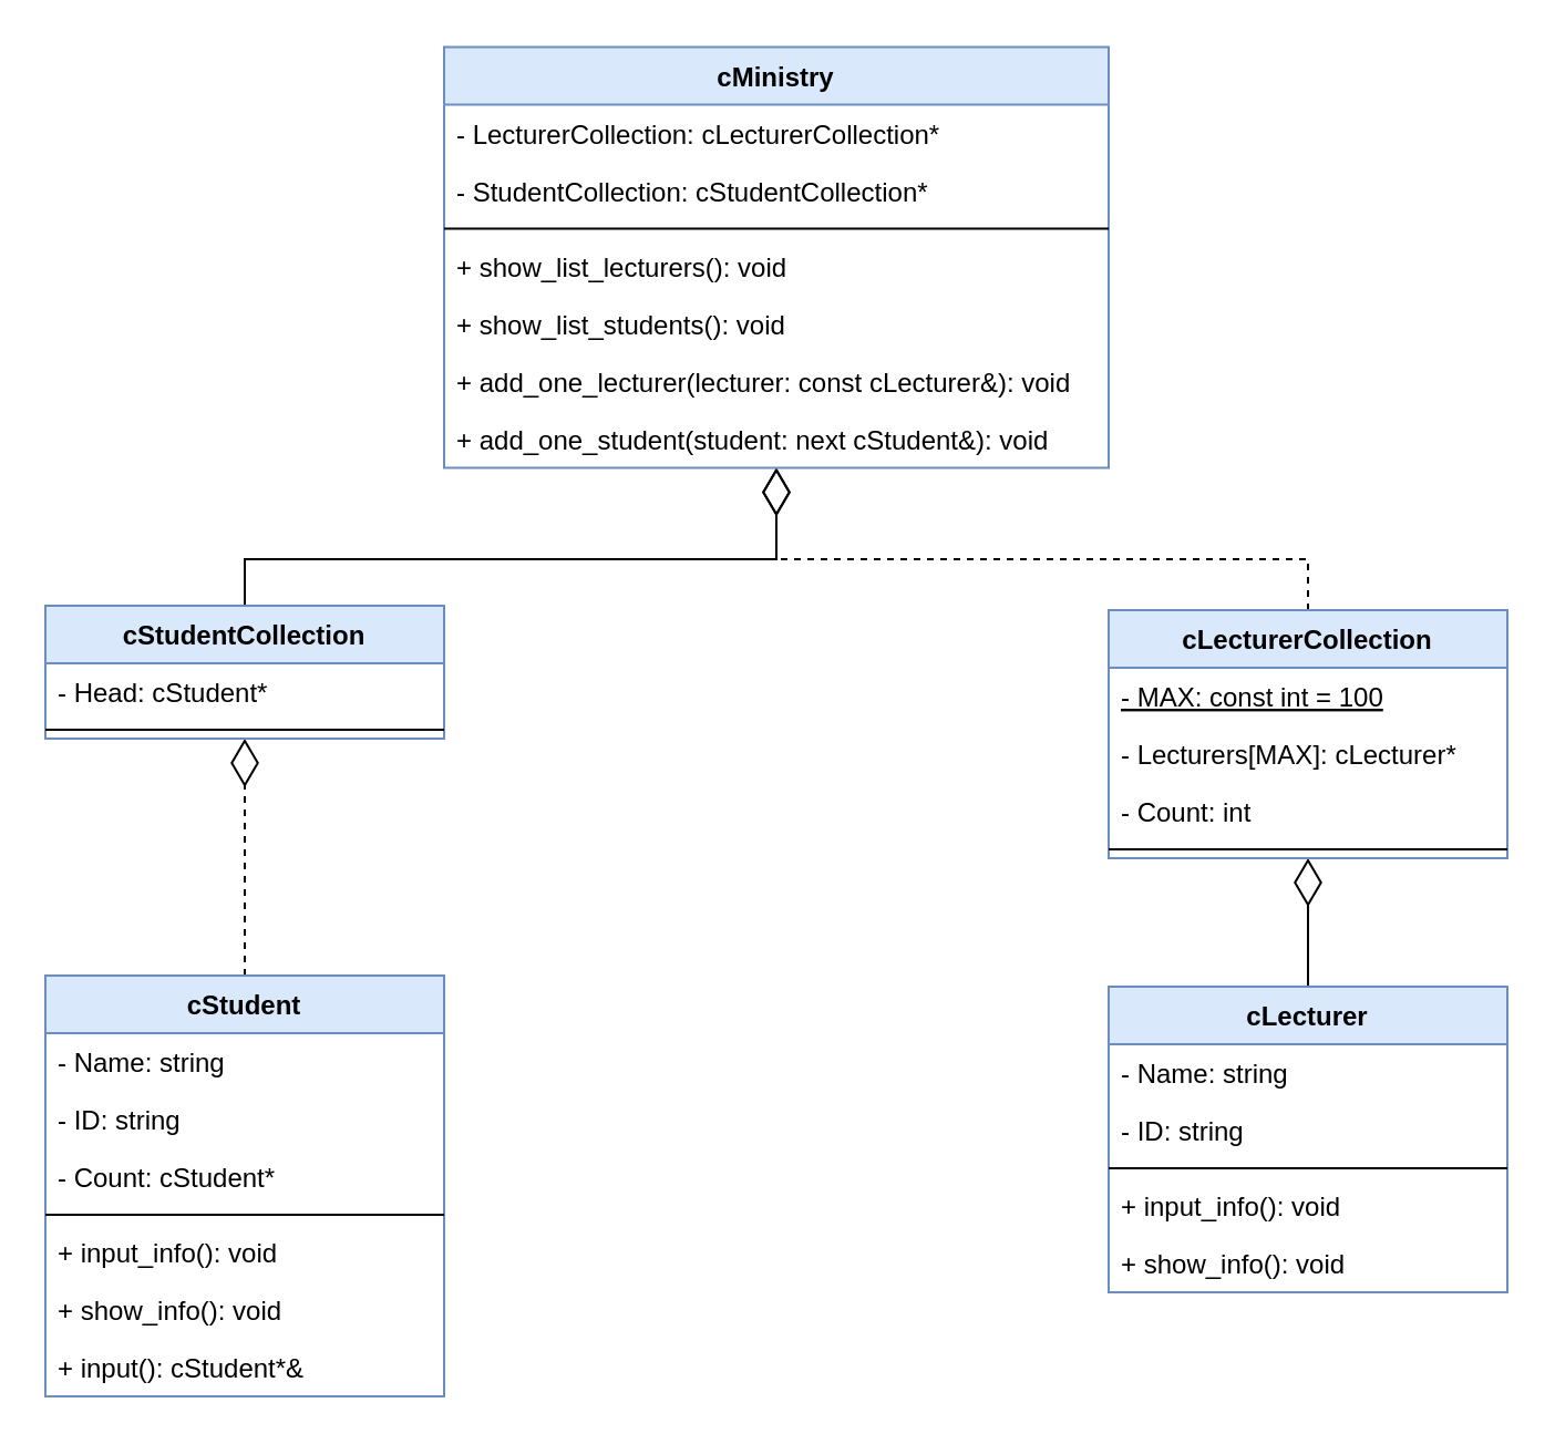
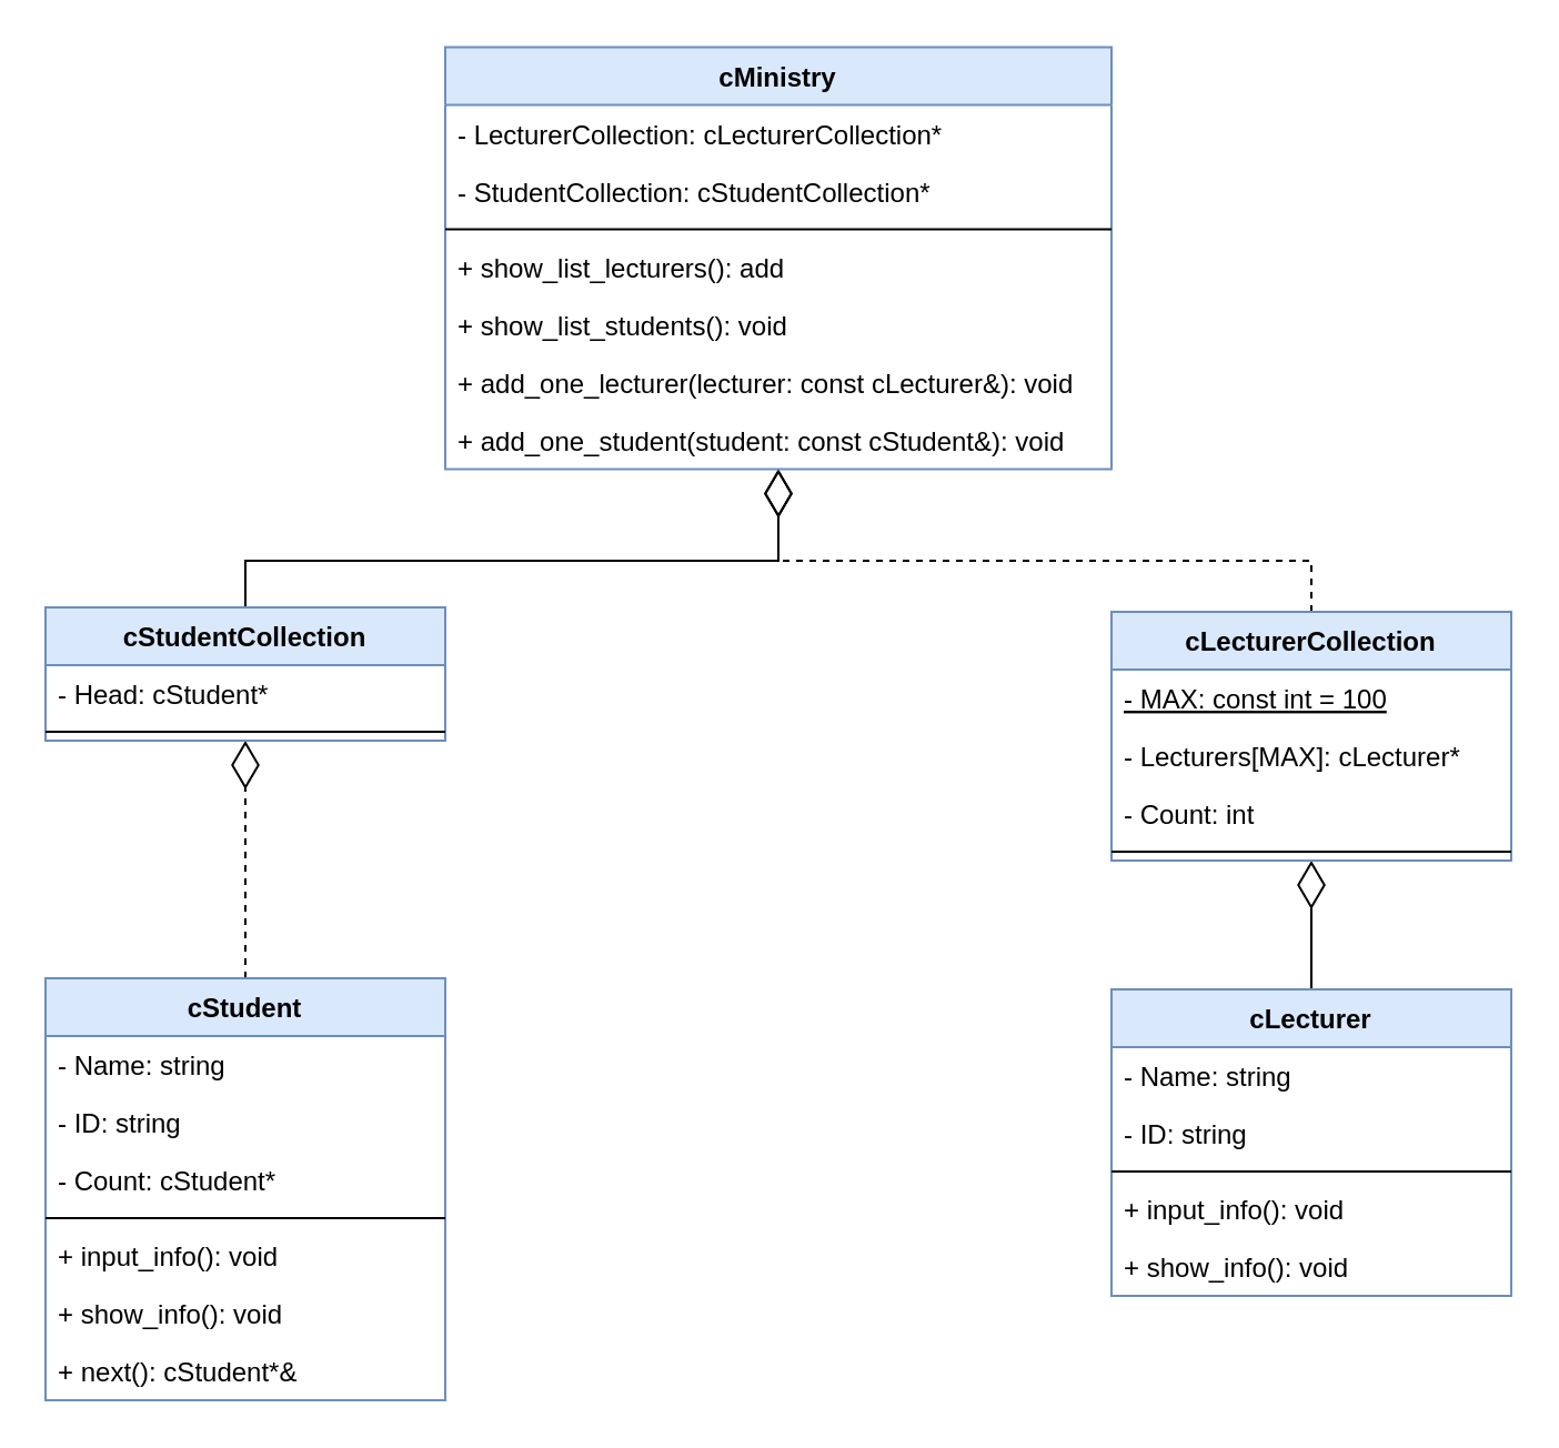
  <mxCell id="0" />
  <mxCell id="1" parent="0" />
  <mxCell id="2" style="edgeStyle=orthogonalEdgeStyle;rounded=0;orthogonalLoop=1;jettySize=auto;html=1;endArrow=diamondThin;endFill=0;endSize=19;" edge="1" parent="1" source="3" target="10"><mxGeometry relative="1" as="geometry" /></mxCell>
  <mxCell id="3" value="cLecturer" style="swimlane;fontStyle=1;align=center;verticalAlign=top;childLayout=stackLayout;horizontal=1;startSize=26;horizontalStack=0;resizeParent=1;resizeParentMax=0;resizeLast=0;collapsible=1;marginBottom=0;fillColor=#dae8fc;strokeColor=#6c8ebf;" vertex="1" parent="1"><mxGeometry x="500" y="445" width="180" height="138" as="geometry" /></mxCell>
  <mxCell id="4" value="- Name: string" style="text;strokeColor=none;fillColor=none;align=left;verticalAlign=top;spacingLeft=4;spacingRight=4;overflow=hidden;rotatable=0;points=[[0,0.5],[1,0.5]];portConstraint=eastwest;" vertex="1" parent="3"><mxGeometry y="26" width="180" height="26" as="geometry" /></mxCell>
  <mxCell id="5" value="- ID: string" style="text;strokeColor=none;fillColor=none;align=left;verticalAlign=top;spacingLeft=4;spacingRight=4;overflow=hidden;rotatable=0;points=[[0,0.5],[1,0.5]];portConstraint=eastwest;" vertex="1" parent="3"><mxGeometry y="52" width="180" height="26" as="geometry" /></mxCell>
  <mxCell id="6" value="" style="line;strokeWidth=1;fillColor=none;align=left;verticalAlign=middle;spacingTop=-1;spacingLeft=3;spacingRight=3;rotatable=0;labelPosition=right;points=[];portConstraint=eastwest;" vertex="1" parent="3"><mxGeometry y="78" width="180" height="8" as="geometry" /></mxCell>
  <mxCell id="7" value="+ input_info(): void" style="text;strokeColor=none;fillColor=none;align=left;verticalAlign=top;spacingLeft=4;spacingRight=4;overflow=hidden;rotatable=0;points=[[0,0.5],[1,0.5]];portConstraint=eastwest;" vertex="1" parent="3"><mxGeometry y="86" width="180" height="26" as="geometry" /></mxCell>
  <mxCell id="8" value="+ show_info(): void" style="text;strokeColor=none;fillColor=none;align=left;verticalAlign=top;spacingLeft=4;spacingRight=4;overflow=hidden;rotatable=0;points=[[0,0.5],[1,0.5]];portConstraint=eastwest;" vertex="1" parent="3"><mxGeometry y="112" width="180" height="26" as="geometry" /></mxCell>
  <mxCell id="9" style="edgeStyle=orthogonalEdgeStyle;rounded=0;orthogonalLoop=1;jettySize=auto;html=1;endArrow=diamondThin;endFill=0;endSize=19;dashed=1;" edge="1" parent="1" source="10" target="28"><mxGeometry relative="1" as="geometry"><Array as="points"><mxPoint x="590" y="252" /><mxPoint x="350" y="252" /></Array></mxGeometry></mxCell>
  <mxCell id="10" value="cLecturerCollection" style="swimlane;fontStyle=1;align=center;verticalAlign=top;childLayout=stackLayout;horizontal=1;startSize=26;horizontalStack=0;resizeParent=1;resizeParentMax=0;resizeLast=0;collapsible=1;marginBottom=0;fillColor=#dae8fc;strokeColor=#6c8ebf;" vertex="1" parent="1"><mxGeometry x="500" y="275" width="180" height="112" as="geometry" /></mxCell>
  <mxCell id="11" value="- MAX: const int = 100" style="text;strokeColor=none;fillColor=none;align=left;verticalAlign=top;spacingLeft=4;spacingRight=4;overflow=hidden;rotatable=0;points=[[0,0.5],[1,0.5]];portConstraint=eastwest;fontStyle=4" vertex="1" parent="10"><mxGeometry y="26" width="180" height="26" as="geometry" /></mxCell>
  <mxCell id="12" value="- Lecturers[MAX]: cLecturer*" style="text;strokeColor=none;fillColor=none;align=left;verticalAlign=top;spacingLeft=4;spacingRight=4;overflow=hidden;rotatable=0;points=[[0,0.5],[1,0.5]];portConstraint=eastwest;" vertex="1" parent="10"><mxGeometry y="52" width="180" height="26" as="geometry" /></mxCell>
  <mxCell id="13" value="- Count: int" style="text;strokeColor=none;fillColor=none;align=left;verticalAlign=top;spacingLeft=4;spacingRight=4;overflow=hidden;rotatable=0;points=[[0,0.5],[1,0.5]];portConstraint=eastwest;" vertex="1" parent="10"><mxGeometry y="78" width="180" height="26" as="geometry" /></mxCell>
  <mxCell id="14" value="" style="line;strokeWidth=1;fillColor=none;align=left;verticalAlign=middle;spacingTop=-1;spacingLeft=3;spacingRight=3;rotatable=0;labelPosition=right;points=[];portConstraint=eastwest;" vertex="1" parent="10"><mxGeometry y="104" width="180" height="8" as="geometry" /></mxCell>
  <mxCell id="15" style="edgeStyle=orthogonalEdgeStyle;rounded=0;orthogonalLoop=1;jettySize=auto;html=1;endArrow=diamondThin;endFill=0;endSize=19;dashed=1;" edge="1" parent="1" source="16" target="25"><mxGeometry relative="1" as="geometry" /></mxCell>
  <mxCell id="16" value="cStudent" style="swimlane;fontStyle=1;align=center;verticalAlign=top;childLayout=stackLayout;horizontal=1;startSize=26;horizontalStack=0;resizeParent=1;resizeParentMax=0;resizeLast=0;collapsible=1;marginBottom=0;fillColor=#dae8fc;strokeColor=#6c8ebf;" vertex="1" parent="1"><mxGeometry x="20" y="440" width="180" height="190" as="geometry" /></mxCell>
  <mxCell id="17" value="- Name: string" style="text;strokeColor=none;fillColor=none;align=left;verticalAlign=top;spacingLeft=4;spacingRight=4;overflow=hidden;rotatable=0;points=[[0,0.5],[1,0.5]];portConstraint=eastwest;" vertex="1" parent="16"><mxGeometry y="26" width="180" height="26" as="geometry" /></mxCell>
  <mxCell id="18" value="- ID: string" style="text;strokeColor=none;fillColor=none;align=left;verticalAlign=top;spacingLeft=4;spacingRight=4;overflow=hidden;rotatable=0;points=[[0,0.5],[1,0.5]];portConstraint=eastwest;" vertex="1" parent="16"><mxGeometry y="52" width="180" height="26" as="geometry" /></mxCell>
  <mxCell id="19" value="- Count: cStudent*" style="text;strokeColor=none;fillColor=none;align=left;verticalAlign=top;spacingLeft=4;spacingRight=4;overflow=hidden;rotatable=0;points=[[0,0.5],[1,0.5]];portConstraint=eastwest;" vertex="1" parent="16"><mxGeometry y="78" width="180" height="26" as="geometry" /></mxCell>
  <mxCell id="20" value="" style="line;strokeWidth=1;fillColor=none;align=left;verticalAlign=middle;spacingTop=-1;spacingLeft=3;spacingRight=3;rotatable=0;labelPosition=right;points=[];portConstraint=eastwest;" vertex="1" parent="16"><mxGeometry y="104" width="180" height="8" as="geometry" /></mxCell>
  <mxCell id="21" value="+ input_info(): void" style="text;strokeColor=none;fillColor=none;align=left;verticalAlign=top;spacingLeft=4;spacingRight=4;overflow=hidden;rotatable=0;points=[[0,0.5],[1,0.5]];portConstraint=eastwest;" vertex="1" parent="16"><mxGeometry y="112" width="180" height="26" as="geometry" /></mxCell>
  <mxCell id="22" value="+ show_info(): void" style="text;strokeColor=none;fillColor=none;align=left;verticalAlign=top;spacingLeft=4;spacingRight=4;overflow=hidden;rotatable=0;points=[[0,0.5],[1,0.5]];portConstraint=eastwest;" vertex="1" parent="16"><mxGeometry y="138" width="180" height="26" as="geometry" /></mxCell>
- <mxCell id="23" value="+ input(): cStudent*&amp;" style="text;strokeColor=none;fillColor=none;align=left;verticalAlign=top;spacingLeft=4;spacingRight=4;overflow=hidden;rotatable=0;points=[[0,0.5],[1,0.5]];portConstraint=eastwest;" vertex="1" parent="16"><mxGeometry y="164" width="180" height="26" as="geometry" /></mxCell>
+ <mxCell id="23" value="+ next(): cStudent*&amp;" style="text;strokeColor=none;fillColor=none;align=left;verticalAlign=top;spacingLeft=4;spacingRight=4;overflow=hidden;rotatable=0;points=[[0,0.5],[1,0.5]];portConstraint=eastwest;" vertex="1" parent="16"><mxGeometry y="164" width="180" height="26" as="geometry" /></mxCell>
  <mxCell id="24" style="edgeStyle=orthogonalEdgeStyle;rounded=0;orthogonalLoop=1;jettySize=auto;html=1;endArrow=diamondThin;endFill=0;endSize=19;" edge="1" parent="1" source="25" target="28"><mxGeometry relative="1" as="geometry"><Array as="points"><mxPoint x="110" y="252" /><mxPoint x="350" y="252" /></Array></mxGeometry></mxCell>
  <mxCell id="25" value="cStudentCollection" style="swimlane;fontStyle=1;align=center;verticalAlign=top;childLayout=stackLayout;horizontal=1;startSize=26;horizontalStack=0;resizeParent=1;resizeParentMax=0;resizeLast=0;collapsible=1;marginBottom=0;fillColor=#dae8fc;strokeColor=#6c8ebf;" vertex="1" parent="1"><mxGeometry x="20" y="273" width="180" height="60" as="geometry" /></mxCell>
  <mxCell id="26" value="- Head: cStudent*" style="text;strokeColor=none;fillColor=none;align=left;verticalAlign=top;spacingLeft=4;spacingRight=4;overflow=hidden;rotatable=0;points=[[0,0.5],[1,0.5]];portConstraint=eastwest;" vertex="1" parent="25"><mxGeometry y="26" width="180" height="26" as="geometry" /></mxCell>
  <mxCell id="27" value="" style="line;strokeWidth=1;fillColor=none;align=left;verticalAlign=middle;spacingTop=-1;spacingLeft=3;spacingRight=3;rotatable=0;labelPosition=right;points=[];portConstraint=eastwest;" vertex="1" parent="25"><mxGeometry y="52" width="180" height="8" as="geometry" /></mxCell>
  <mxCell id="28" value="cMinistry" style="swimlane;fontStyle=1;align=center;verticalAlign=top;childLayout=stackLayout;horizontal=1;startSize=26;horizontalStack=0;resizeParent=1;resizeParentMax=0;resizeLast=0;collapsible=1;marginBottom=0;fillColor=#dae8fc;strokeColor=#6c8ebf;" vertex="1" parent="1"><mxGeometry x="200" y="20.786" width="300" height="190" as="geometry" /></mxCell>
  <mxCell id="29" value="- LecturerCollection: cLecturerCollection*" style="text;strokeColor=none;fillColor=none;align=left;verticalAlign=top;spacingLeft=4;spacingRight=4;overflow=hidden;rotatable=0;points=[[0,0.5],[1,0.5]];portConstraint=eastwest;" vertex="1" parent="28"><mxGeometry y="26" width="300" height="26" as="geometry" /></mxCell>
  <mxCell id="30" value="- StudentCollection: cStudentCollection*" style="text;strokeColor=none;fillColor=none;align=left;verticalAlign=top;spacingLeft=4;spacingRight=4;overflow=hidden;rotatable=0;points=[[0,0.5],[1,0.5]];portConstraint=eastwest;" vertex="1" parent="28"><mxGeometry y="52" width="300" height="26" as="geometry" /></mxCell>
  <mxCell id="31" value="" style="line;strokeWidth=1;fillColor=none;align=left;verticalAlign=middle;spacingTop=-1;spacingLeft=3;spacingRight=3;rotatable=0;labelPosition=right;points=[];portConstraint=eastwest;" vertex="1" parent="28"><mxGeometry y="78" width="300" height="8" as="geometry" /></mxCell>
- <mxCell id="32" value="+ show_list_lecturers(): void" style="text;strokeColor=none;fillColor=none;align=left;verticalAlign=top;spacingLeft=4;spacingRight=4;overflow=hidden;rotatable=0;points=[[0,0.5],[1,0.5]];portConstraint=eastwest;" vertex="1" parent="28"><mxGeometry y="86" width="300" height="26" as="geometry" /></mxCell>
+ <mxCell id="32" value="+ show_list_lecturers(): add" style="text;strokeColor=none;fillColor=none;align=left;verticalAlign=top;spacingLeft=4;spacingRight=4;overflow=hidden;rotatable=0;points=[[0,0.5],[1,0.5]];portConstraint=eastwest;" vertex="1" parent="28"><mxGeometry y="86" width="300" height="26" as="geometry" /></mxCell>
  <mxCell id="33" value="+ show_list_students(): void" style="text;strokeColor=none;fillColor=none;align=left;verticalAlign=top;spacingLeft=4;spacingRight=4;overflow=hidden;rotatable=0;points=[[0,0.5],[1,0.5]];portConstraint=eastwest;" vertex="1" parent="28"><mxGeometry y="112" width="300" height="26" as="geometry" /></mxCell>
  <mxCell id="34" value="+ add_one_lecturer(lecturer: const cLecturer&amp;): void" style="text;strokeColor=none;fillColor=none;align=left;verticalAlign=top;spacingLeft=4;spacingRight=4;overflow=hidden;rotatable=0;points=[[0,0.5],[1,0.5]];portConstraint=eastwest;" vertex="1" parent="28"><mxGeometry y="138" width="300" height="26" as="geometry" /></mxCell>
- <mxCell id="35" value="+ add_one_student(student: next cStudent&amp;): void" style="text;strokeColor=none;fillColor=none;align=left;verticalAlign=top;spacingLeft=4;spacingRight=4;overflow=hidden;rotatable=0;points=[[0,0.5],[1,0.5]];portConstraint=eastwest;" vertex="1" parent="28"><mxGeometry y="164" width="300" height="26" as="geometry" /></mxCell>
+ <mxCell id="35" value="+ add_one_student(student: const cStudent&amp;): void" style="text;strokeColor=none;fillColor=none;align=left;verticalAlign=top;spacingLeft=4;spacingRight=4;overflow=hidden;rotatable=0;points=[[0,0.5],[1,0.5]];portConstraint=eastwest;" vertex="1" parent="28"><mxGeometry y="164" width="300" height="26" as="geometry" /></mxCell>
